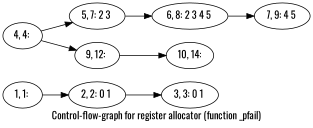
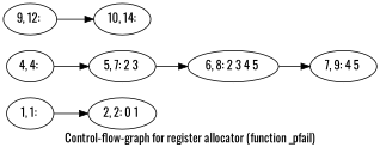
  digraph {
    fontname=Oswald
    label="Control-flow-graph for register allocator (function _pfail)"
    rankdir=LR
    node [fontname=Oswald]
    edge [fontname=Oswald]
    n1 [label="1, 1: "]
    n2 [label="2, 2: 0 1 "]
-   n3 [label="3, 3: 0 1 "]
    n4 [label="4, 4: "]
    n5 [label="5, 7: 2 3 "]
    n6 [label="9, 12: "]
    n7 [label="6, 8: 2 3 4 5 "]
    n8 [label="10, 14:"]
    n9 [label="7, 9: 4 5 "]
    n1 -> n2
-   n2 -> n3
    n4 -> n5
-   n4 -> n6
    n5 -> n7
    n6 -> n8
    n7 -> n9
  }
